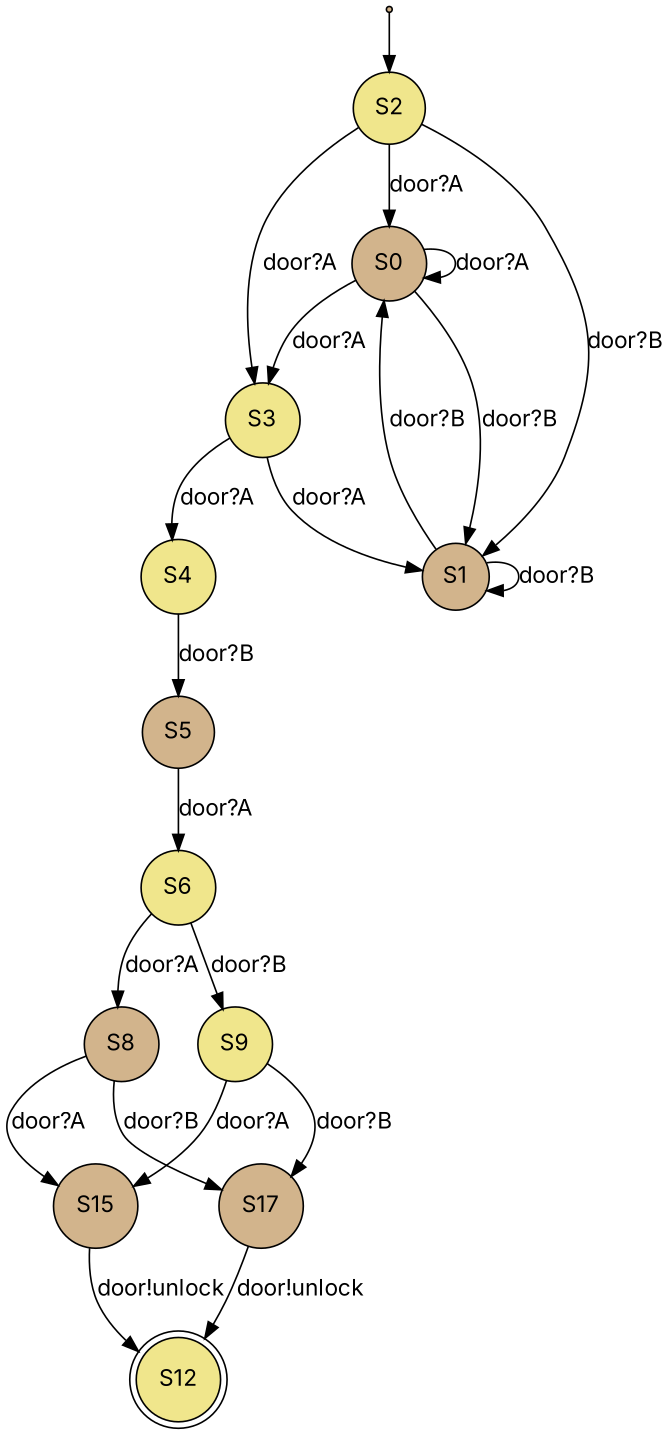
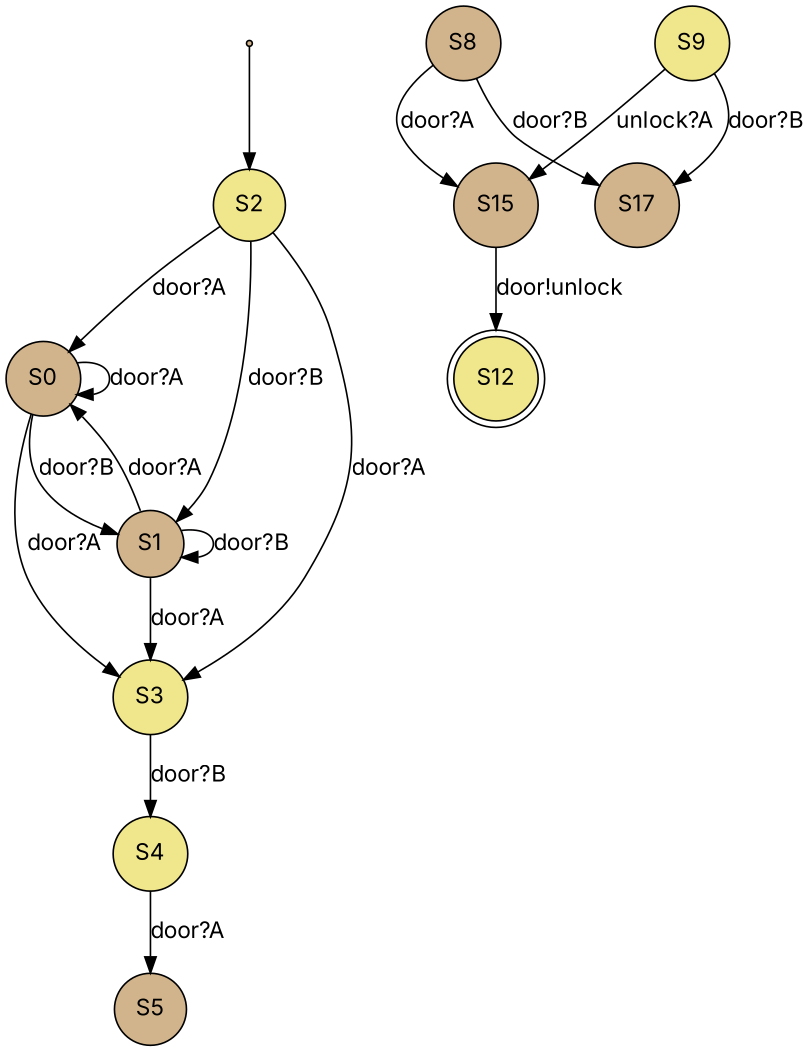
  digraph {
    compound=true
    fontname=Inter
    node [fillcolor=tan fontname=Inter shape=circle style=filled]
    edge [fontname=Inter]
    n1 [label=S0]
    n2 [label=S1]
    n3 [fillcolor=khaki label=S3]
    n4 [fillcolor=khaki label=S4]
    n5 [fillcolor=khaki label=S2]
    I2 [shape=point]
    n7 [label=S5]
-   n8 [fillcolor=khaki label=S6]
    n9 [label=S8]
    n10 [fillcolor=khaki label=S9]
    n11 [label=S15]
    n12 [label=S17]
    n13 [fillcolor=khaki label=S12 shape=doublecircle]
    n1 -> n1 [label="door?A"]
    n1 -> n2 [label="door?B"]
    n1 -> n3 [label="door?A"]
-   n2 -> n1 [label="door?B"]
+   n2 -> n1 [label="door?A"]
    n2 -> n2 [label="door?B"]
-   n3 -> n2 [label="door?A"]
-   n3 -> n4 [label="door?A"]
-   n4 -> n7 [label="door?B"]
+   n2 -> n3 [label="door?A"]
+   n3 -> n4 [label="door?B"]
+   n4 -> n7 [label="door?A"]
    n5 -> n1 [label="door?A"]
    n5 -> n2 [label="door?B"]
    n5 -> n3 [label="door?A"]
    I2 -> n5
-   n7 -> n8 [label="door?A"]
-   n8 -> n9 [label="door?A"]
-   n8 -> n10 [label="door?B"]
    n9 -> n11 [label="door?A"]
    n9 -> n12 [label="door?B"]
-   n10 -> n11 [label="door?A"]
+   n10 -> n11 [label="unlock?A"]
    n10 -> n12 [label="door?B"]
    n11 -> n13 [label="door!unlock"]
-   n12 -> n13 [label="door!unlock"]
  }
